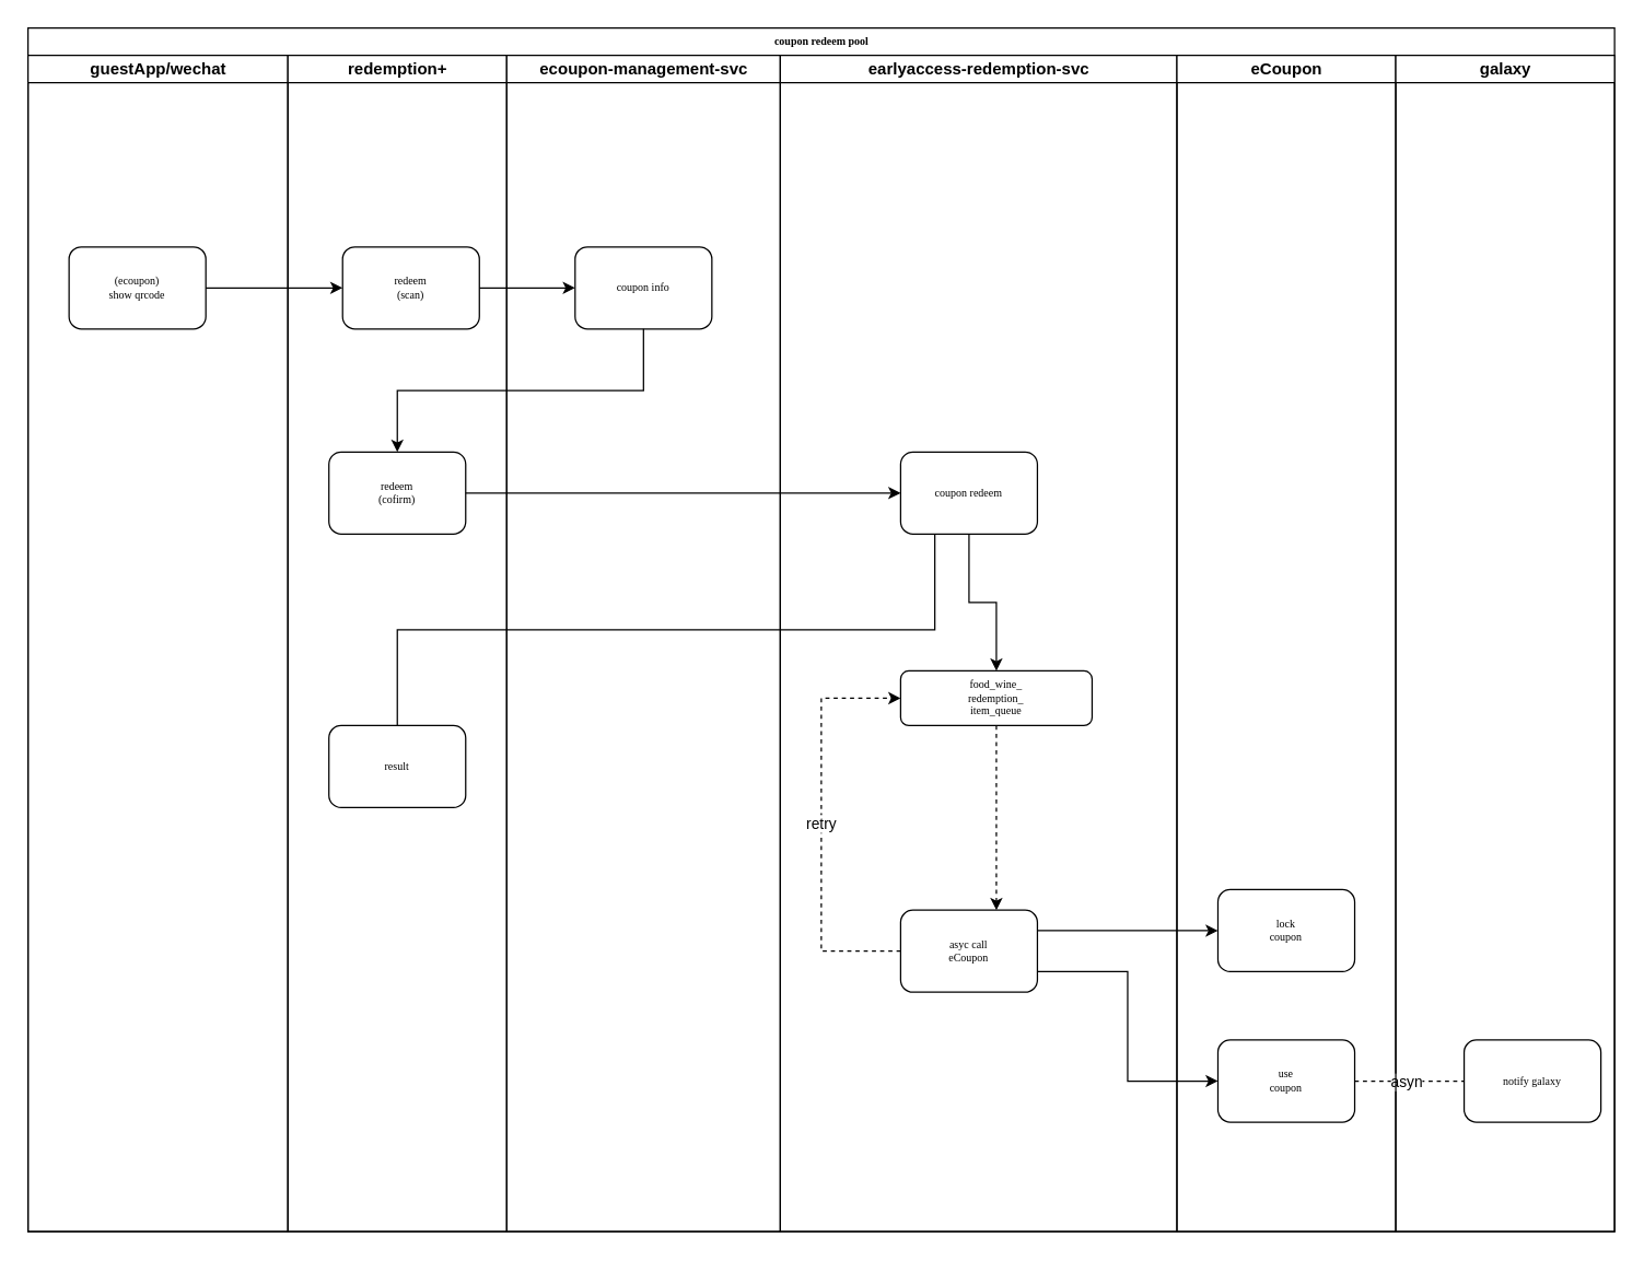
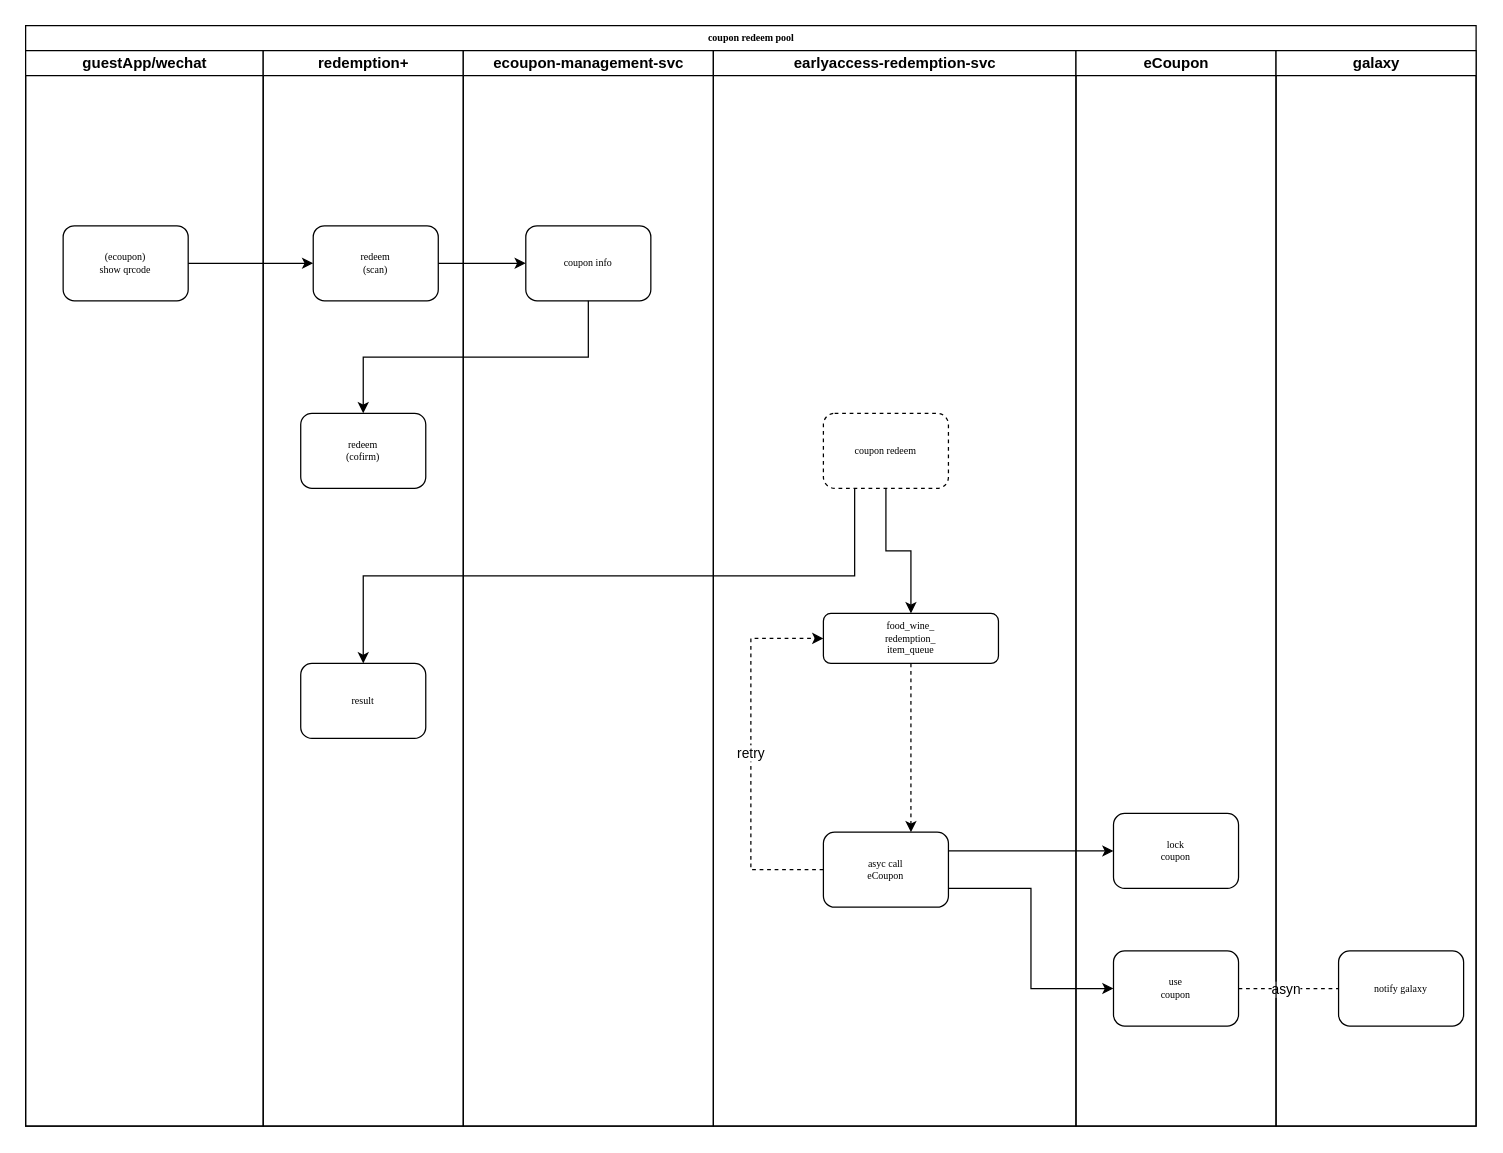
  <mxCell id="0" />
  <mxCell id="1" parent="0" />
  <mxCell id="2" value="coupon redeem pool" style="swimlane;html=1;childLayout=stackLayout;startSize=20;rounded=0;shadow=0;labelBackgroundColor=none;strokeWidth=1;fontFamily=Verdana;fontSize=8;align=center;" vertex="1" parent="1"><mxGeometry x="20" y="20" width="1160" height="880" as="geometry" /></mxCell>
  <mxCell id="3" value="guestApp/wechat" style="swimlane;html=1;startSize=20;" vertex="1" parent="2"><mxGeometry y="20" width="190" height="860" as="geometry" /></mxCell>
  <mxCell id="4" value="(ecoupon)&lt;br&gt;show qrcode" style="rounded=1;whiteSpace=wrap;html=1;shadow=0;labelBackgroundColor=none;strokeWidth=1;fontFamily=Verdana;fontSize=8;align=center;" vertex="1" parent="3"><mxGeometry x="30" y="140" width="100" height="60" as="geometry" /></mxCell>
  <mxCell id="5" style="edgeStyle=orthogonalEdgeStyle;rounded=0;orthogonalLoop=1;jettySize=auto;html=1;exitX=1;exitY=0.5;exitDx=0;exitDy=0;" edge="1" parent="2" source="4" target="7"><mxGeometry relative="1" as="geometry" /></mxCell>
  <mxCell id="6" value="redemption+" style="swimlane;html=1;startSize=20;" vertex="1" parent="2"><mxGeometry x="190" y="20" width="160" height="860" as="geometry" /></mxCell>
  <mxCell id="7" value="redeem&lt;br&gt;(scan)" style="rounded=1;whiteSpace=wrap;html=1;shadow=0;labelBackgroundColor=none;strokeWidth=1;fontFamily=Verdana;fontSize=8;align=center;" vertex="1" parent="6"><mxGeometry x="40" y="140" width="100" height="60" as="geometry" /></mxCell>
  <mxCell id="8" value="result" style="rounded=1;whiteSpace=wrap;html=1;shadow=0;labelBackgroundColor=none;strokeWidth=1;fontFamily=Verdana;fontSize=8;align=center;" vertex="1" parent="6"><mxGeometry x="30" y="490" width="100" height="60" as="geometry" /></mxCell>
  <mxCell id="9" value="redeem&lt;br&gt;(cofirm)" style="rounded=1;whiteSpace=wrap;html=1;shadow=0;labelBackgroundColor=none;strokeWidth=1;fontFamily=Verdana;fontSize=8;align=center;" vertex="1" parent="6"><mxGeometry x="30" y="290" width="100" height="60" as="geometry" /></mxCell>
  <mxCell id="10" value="ecoupon-management-svc" style="swimlane;html=1;startSize=20;" vertex="1" parent="2"><mxGeometry x="350" y="20" width="200" height="860" as="geometry" /></mxCell>
  <mxCell id="11" value="coupon info" style="rounded=1;whiteSpace=wrap;html=1;shadow=0;labelBackgroundColor=none;strokeWidth=1;fontFamily=Verdana;fontSize=8;align=center;" vertex="1" parent="10"><mxGeometry x="50" y="140" width="100" height="60" as="geometry" /></mxCell>
  <mxCell id="12" value="earlyaccess-redemption-svc" style="swimlane;html=1;startSize=20;" vertex="1" parent="2"><mxGeometry x="550" y="20" width="290" height="860" as="geometry" /></mxCell>
  <mxCell id="13" style="edgeStyle=elbowEdgeStyle;rounded=0;orthogonalLoop=1;jettySize=auto;html=1;exitX=0.5;exitY=1;exitDx=0;exitDy=0;dashed=1;" edge="1" parent="12" source="14" target="16"><mxGeometry relative="1" as="geometry" /></mxCell>
  <mxCell id="14" value="&lt;span style=&quot;font-size: 8px&quot;&gt;food_wine_&lt;br&gt;redemption_&lt;br&gt;item_queue&lt;/span&gt;" style="rounded=1;whiteSpace=wrap;html=1;shadow=0;labelBackgroundColor=none;strokeWidth=1;fontFamily=Verdana;fontSize=8;align=center;" vertex="1" parent="12"><mxGeometry x="88" y="450" width="140" height="40" as="geometry" /></mxCell>
  <mxCell id="15" value="retry" style="edgeStyle=elbowEdgeStyle;rounded=0;orthogonalLoop=1;jettySize=auto;html=1;exitX=0;exitY=0.5;exitDx=0;exitDy=0;entryX=0;entryY=0.5;entryDx=0;entryDy=0;dashed=1;" edge="1" parent="12" source="16" target="14"><mxGeometry relative="1" as="geometry"><Array as="points"><mxPoint x="30" y="870" /></Array></mxGeometry></mxCell>
  <mxCell id="16" value="asyc call&lt;br&gt;eCoupon" style="rounded=1;whiteSpace=wrap;html=1;shadow=0;labelBackgroundColor=none;strokeWidth=1;fontFamily=Verdana;fontSize=8;align=center;" vertex="1" parent="12"><mxGeometry x="88" y="625" width="100" height="60" as="geometry" /></mxCell>
  <mxCell id="17" style="edgeStyle=orthogonalEdgeStyle;rounded=0;orthogonalLoop=1;jettySize=auto;html=1;exitX=0.5;exitY=1;exitDx=0;exitDy=0;entryX=0.5;entryY=0;entryDx=0;entryDy=0;" edge="1" parent="12" source="18" target="14"><mxGeometry relative="1" as="geometry" /></mxCell>
- <mxCell id="18" value="coupon redeem" style="rounded=1;whiteSpace=wrap;html=1;shadow=0;labelBackgroundColor=none;strokeWidth=1;fontFamily=Verdana;fontSize=8;align=center;" vertex="1" parent="12"><mxGeometry x="88" y="290" width="100" height="60" as="geometry" /></mxCell>
+ <mxCell id="18" value="coupon redeem" style="rounded=1;whiteSpace=wrap;html=1;shadow=0;labelBackgroundColor=none;strokeWidth=1;fontFamily=Verdana;fontSize=8;align=center;dashed=1;" vertex="1" parent="12"><mxGeometry x="88" y="290" width="100" height="60" as="geometry" /></mxCell>
  <mxCell id="19" style="edgeStyle=orthogonalEdgeStyle;rounded=0;orthogonalLoop=1;jettySize=auto;html=1;exitX=1;exitY=0.25;exitDx=0;exitDy=0;entryX=0;entryY=0.5;entryDx=0;entryDy=0;" edge="1" parent="2" source="16" target="22"><mxGeometry relative="1" as="geometry" /></mxCell>
  <mxCell id="20" value="eCoupon" style="swimlane;html=1;startSize=20;" vertex="1" parent="2"><mxGeometry x="840" y="20" width="160" height="860" as="geometry" /></mxCell>
  <mxCell id="21" value="use&lt;br&gt;coupon" style="rounded=1;whiteSpace=wrap;html=1;shadow=0;labelBackgroundColor=none;strokeWidth=1;fontFamily=Verdana;fontSize=8;align=center;" vertex="1" parent="20"><mxGeometry x="30" y="720" width="100" height="60" as="geometry" /></mxCell>
  <mxCell id="22" value="lock&lt;br&gt;coupon" style="rounded=1;whiteSpace=wrap;html=1;shadow=0;labelBackgroundColor=none;strokeWidth=1;fontFamily=Verdana;fontSize=8;align=center;" vertex="1" parent="20"><mxGeometry x="30" y="610" width="100" height="60" as="geometry" /></mxCell>
  <mxCell id="23" style="edgeStyle=orthogonalEdgeStyle;rounded=0;orthogonalLoop=1;jettySize=auto;html=1;exitX=1;exitY=0.5;exitDx=0;exitDy=0;dashed=1;" edge="1" parent="2" source="21"><mxGeometry relative="1" as="geometry"><mxPoint x="1060" y="770" as="targetPoint" /></mxGeometry></mxCell>
  <mxCell id="24" value="asyn" style="edgeLabel;html=1;align=center;verticalAlign=middle;resizable=0;points=[];" vertex="1" connectable="0" parent="23"><mxGeometry x="-0.181" relative="1" as="geometry"><mxPoint as="offset" /></mxGeometry></mxCell>
  <mxCell id="25" style="edgeStyle=orthogonalEdgeStyle;rounded=0;orthogonalLoop=1;jettySize=auto;html=1;exitX=1;exitY=0.75;exitDx=0;exitDy=0;entryX=0;entryY=0.5;entryDx=0;entryDy=0;" edge="1" parent="2" source="16" target="21"><mxGeometry relative="1" as="geometry" /></mxCell>
  <mxCell id="26" style="edgeStyle=orthogonalEdgeStyle;rounded=0;orthogonalLoop=1;jettySize=auto;html=1;exitX=0.5;exitY=1;exitDx=0;exitDy=0;" edge="1" parent="2" source="11" target="9"><mxGeometry relative="1" as="geometry" /></mxCell>
  <mxCell id="27" style="edgeStyle=orthogonalEdgeStyle;rounded=0;orthogonalLoop=1;jettySize=auto;html=1;exitX=1;exitY=0.5;exitDx=0;exitDy=0;" edge="1" parent="2" source="7" target="11"><mxGeometry relative="1" as="geometry" /></mxCell>
- <mxCell id="28" style="edgeStyle=orthogonalEdgeStyle;rounded=0;orthogonalLoop=1;jettySize=auto;html=1;exitX=1;exitY=0.5;exitDx=0;exitDy=0;" edge="1" parent="2" source="9" target="18"><mxGeometry relative="1" as="geometry" /></mxCell>
  <mxCell id="29" value="galaxy" style="swimlane;html=1;startSize=20;" vertex="1" parent="2"><mxGeometry x="1000" y="20" width="160" height="860" as="geometry" /></mxCell>
  <mxCell id="30" value="notify galaxy" style="rounded=1;whiteSpace=wrap;html=1;shadow=0;labelBackgroundColor=none;strokeWidth=1;fontFamily=Verdana;fontSize=8;align=center;" vertex="1" parent="29"><mxGeometry x="50" y="720" width="100" height="60" as="geometry" /></mxCell>
- <mxCell id="31" style="edgeStyle=orthogonalEdgeStyle;rounded=0;orthogonalLoop=1;jettySize=auto;html=1;exitX=0.25;exitY=1;exitDx=0;exitDy=0;endArrow=none;" edge="1" parent="2" source="18" target="8"><mxGeometry relative="1" as="geometry" /></mxCell>
+ <mxCell id="31" style="edgeStyle=orthogonalEdgeStyle;rounded=0;orthogonalLoop=1;jettySize=auto;html=1;exitX=0.25;exitY=1;exitDx=0;exitDy=0;" edge="1" parent="2" source="18" target="8"><mxGeometry relative="1" as="geometry" /></mxCell>
